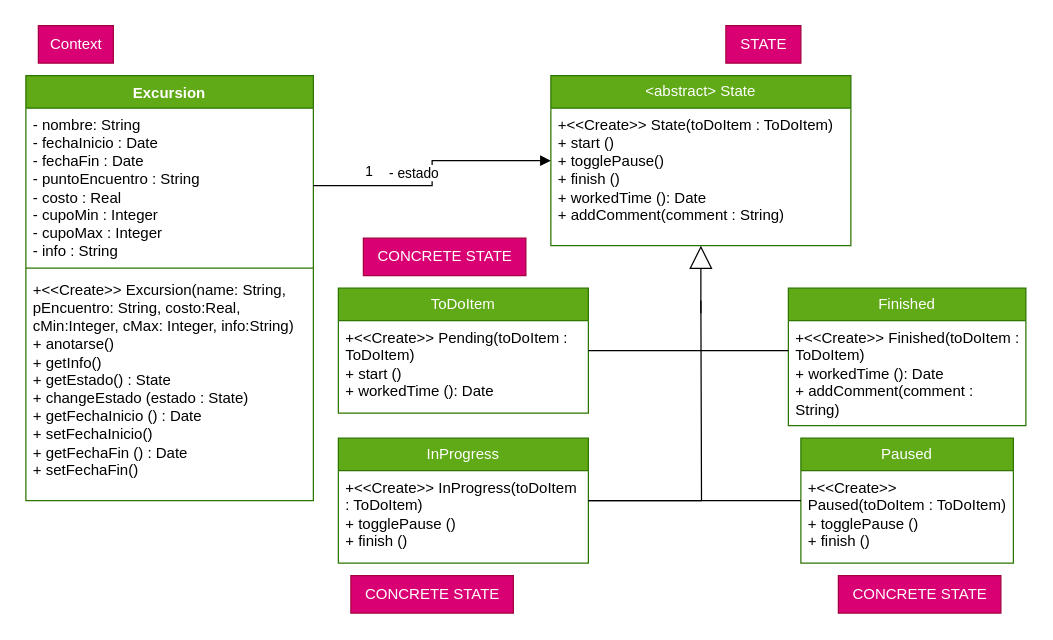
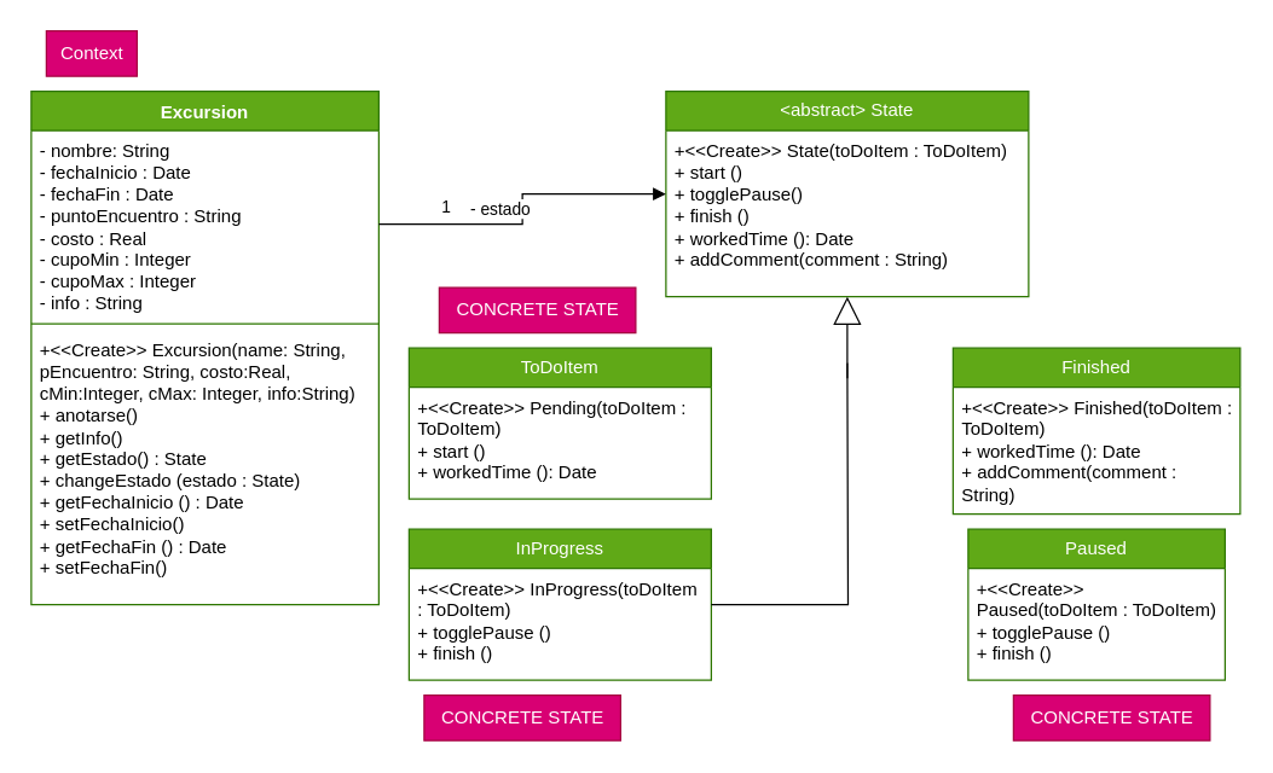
  <mxCell id="0" />
  <mxCell id="1" parent="0" />
  <mxCell id="2" value="Excursion" style="swimlane;fontStyle=1;align=center;verticalAlign=top;childLayout=stackLayout;horizontal=1;startSize=26;horizontalStack=0;resizeParent=1;resizeParentMax=0;resizeLast=0;collapsible=1;marginBottom=0;whiteSpace=wrap;html=1;fillColor=#60a917;fontColor=#ffffff;strokeColor=#2D7600;" vertex="1" parent="1"><mxGeometry x="20" y="60" width="230" height="340" as="geometry" /></mxCell>
  <mxCell id="3" value="- nombre: String&lt;div&gt;&lt;span style=&quot;background-color: initial;&quot;&gt;- fechaInicio : Date&lt;/span&gt;&lt;br&gt;&lt;/div&gt;&lt;div&gt;- fechaFin : Date&lt;/div&gt;&lt;div&gt;- puntoEncuentro : String&lt;/div&gt;&lt;div&gt;- costo : Real&lt;/div&gt;&lt;div&gt;- cupoMin : Integer&lt;/div&gt;&lt;div&gt;- cupoMax : Integer&lt;/div&gt;&lt;div&gt;- info : String&lt;/div&gt;" style="text;strokeColor=none;fillColor=none;align=left;verticalAlign=top;spacingLeft=4;spacingRight=4;overflow=hidden;rotatable=0;points=[[0,0.5],[1,0.5]];portConstraint=eastwest;whiteSpace=wrap;html=1;" vertex="1" parent="2"><mxGeometry y="26" width="230" height="124" as="geometry" /></mxCell>
  <mxCell id="4" value="" style="line;strokeWidth=1;fillColor=none;align=left;verticalAlign=middle;spacingTop=-1;spacingLeft=3;spacingRight=3;rotatable=0;labelPosition=right;points=[];portConstraint=eastwest;strokeColor=inherit;" vertex="1" parent="2"><mxGeometry y="150" width="230" height="8" as="geometry" /></mxCell>
  <mxCell id="5" value="+&amp;lt;&amp;lt;Create&amp;gt;&amp;gt; Excursion(name: String, pEncuentro: String, costo:Real, cMin:Integer, cMax: Integer, info:String)&lt;div&gt;+ anotarse()&lt;/div&gt;&lt;div&gt;+ getInfo()&lt;/div&gt;&lt;div&gt;&lt;span style=&quot;background-color: initial;&quot;&gt;+ getEstado() : State&lt;/span&gt;&lt;br&gt;&lt;/div&gt;&lt;div&gt;+ changeEstado (estado : State)&lt;/div&gt;&lt;div&gt;&lt;span style=&quot;background-color: initial;&quot;&gt;+ getFechaInicio () : Date&lt;/span&gt;&lt;br&gt;&lt;/div&gt;&lt;div&gt;+ set&lt;span style=&quot;background-color: initial;&quot;&gt;FechaInicio&lt;/span&gt;&lt;span style=&quot;background-color: initial;&quot;&gt;()&lt;/span&gt;&lt;/div&gt;&lt;div&gt;+ getFechaFin () : Date&lt;br&gt;&lt;/div&gt;&lt;div&gt;+ setFechaFin()&lt;/div&gt;&lt;div&gt;&lt;br&gt;&lt;/div&gt;&lt;div style=&quot;background-color:#2f2f2f;padding:0px 0px 0px 2px;&quot;&gt;&lt;div style=&quot;color: rgb(170, 170, 170); font-family: Consolas; font-size: 10pt; white-space: pre;&quot;&gt;&lt;p style=&quot;background-color:#373737;margin:0;&quot;&gt;&lt;span style=&quot;color:#d9e8f7;&quot;&gt;&lt;/span&gt;&lt;/p&gt;&lt;/div&gt;&lt;/div&gt;" style="text;strokeColor=none;fillColor=none;align=left;verticalAlign=top;spacingLeft=4;spacingRight=4;overflow=hidden;rotatable=0;points=[[0,0.5],[1,0.5]];portConstraint=eastwest;whiteSpace=wrap;html=1;" vertex="1" parent="2"><mxGeometry y="158" width="230" height="182" as="geometry" /></mxCell>
  <mxCell id="6" value="&amp;lt;abstract&amp;gt; State" style="swimlane;fontStyle=0;childLayout=stackLayout;horizontal=1;startSize=26;fillColor=#60a917;horizontalStack=0;resizeParent=1;resizeParentMax=0;resizeLast=0;collapsible=1;marginBottom=0;whiteSpace=wrap;html=1;fontColor=#ffffff;strokeColor=#2D7600;" vertex="1" parent="1"><mxGeometry x="440" y="60" width="240" height="136" as="geometry" /></mxCell>
  <mxCell id="7" value="+&amp;lt;&amp;lt;Create&amp;gt;&amp;gt; State(toDoItem : ToDoItem)&lt;div&gt;+ start ()&lt;/div&gt;&lt;div&gt;+ togglePause()&lt;/div&gt;&lt;div&gt;+ finish ()&lt;/div&gt;&lt;div&gt;+ workedTime (): Date&lt;/div&gt;&lt;div&gt;+ addComment(comment : String)&lt;/div&gt;&lt;div&gt;&lt;br&gt;&lt;/div&gt;&lt;div style=&quot;background-color:#2f2f2f;padding:0px 0px 0px 2px;&quot;&gt;&lt;div style=&quot;color: rgb(170, 170, 170); font-family: Consolas; font-size: 10pt; white-space: pre;&quot;&gt;&lt;p style=&quot;background-color:#373737;margin:0;&quot;&gt;&lt;span style=&quot;color:#d9e8f7;&quot;&gt;&lt;/span&gt;&lt;/p&gt;&lt;/div&gt;&lt;/div&gt;" style="text;strokeColor=none;fillColor=none;align=left;verticalAlign=top;spacingLeft=4;spacingRight=4;overflow=hidden;rotatable=0;points=[[0,0.5],[1,0.5]];portConstraint=eastwest;whiteSpace=wrap;html=1;" vertex="1" parent="6"><mxGeometry y="26" width="240" height="110" as="geometry" /></mxCell>
  <mxCell id="8" value="- estado" style="endArrow=block;endFill=1;html=1;edgeStyle=orthogonalEdgeStyle;align=left;verticalAlign=top;rounded=0;" edge="1" parent="1" source="3" target="6"><mxGeometry x="-0.434" y="23" relative="1" as="geometry"><mxPoint x="260" y="123" as="sourcePoint" /><mxPoint x="470" y="120" as="targetPoint" /><Array as="points" /><mxPoint as="offset" /></mxGeometry></mxCell>
  <mxCell id="9" value="1" style="edgeLabel;resizable=0;html=1;align=left;verticalAlign=bottom;" connectable="0" vertex="1" parent="8"><mxGeometry x="-1" relative="1" as="geometry"><mxPoint x="40" y="-3" as="offset" /></mxGeometry></mxCell>
  <mxCell id="10" value="ToDoItem" style="swimlane;fontStyle=0;childLayout=stackLayout;horizontal=1;startSize=26;fillColor=#60a917;horizontalStack=0;resizeParent=1;resizeParentMax=0;resizeLast=0;collapsible=1;marginBottom=0;whiteSpace=wrap;html=1;fontColor=#ffffff;strokeColor=#2D7600;" vertex="1" parent="1"><mxGeometry x="270" y="230" width="200" height="100" as="geometry" /></mxCell>
  <mxCell id="11" value="+&amp;lt;&amp;lt;Create&amp;gt;&amp;gt; Pending(toDoItem : ToDoItem)&lt;div&gt;+ start ()&lt;/div&gt;&lt;div&gt;+ workedTime (): Date&lt;/div&gt;&lt;div&gt;&lt;br&gt;&lt;/div&gt;&lt;div style=&quot;background-color:#2f2f2f;padding:0px 0px 0px 2px;&quot;&gt;&lt;div style=&quot;color: rgb(170, 170, 170); font-family: Consolas; font-size: 10pt; white-space: pre;&quot;&gt;&lt;p style=&quot;background-color:#373737;margin:0;&quot;&gt;&lt;span style=&quot;color:#d9e8f7;&quot;&gt;&lt;/span&gt;&lt;/p&gt;&lt;/div&gt;&lt;/div&gt;" style="text;strokeColor=none;fillColor=none;align=left;verticalAlign=top;spacingLeft=4;spacingRight=4;overflow=hidden;rotatable=0;points=[[0,0.5],[1,0.5]];portConstraint=eastwest;whiteSpace=wrap;html=1;" vertex="1" parent="10"><mxGeometry y="26" width="200" height="74" as="geometry" /></mxCell>
  <mxCell id="12" value="InProgress" style="swimlane;fontStyle=0;childLayout=stackLayout;horizontal=1;startSize=26;fillColor=#60a917;horizontalStack=0;resizeParent=1;resizeParentMax=0;resizeLast=0;collapsible=1;marginBottom=0;whiteSpace=wrap;html=1;fontColor=#ffffff;strokeColor=#2D7600;" vertex="1" parent="1"><mxGeometry x="270" y="350" width="200" height="100" as="geometry" /></mxCell>
  <mxCell id="13" value="+&amp;lt;&amp;lt;Create&amp;gt;&amp;gt; InProgress(toDoItem : ToDoItem)&lt;div&gt;+ togglePause ()&lt;/div&gt;&lt;div&gt;+ finish ()&lt;/div&gt;&lt;div&gt;&lt;br&gt;&lt;/div&gt;&lt;div style=&quot;background-color:#2f2f2f;padding:0px 0px 0px 2px;&quot;&gt;&lt;div style=&quot;color: rgb(170, 170, 170); font-family: Consolas; font-size: 10pt; white-space: pre;&quot;&gt;&lt;p style=&quot;background-color:#373737;margin:0;&quot;&gt;&lt;span style=&quot;color:#d9e8f7;&quot;&gt;&lt;/span&gt;&lt;/p&gt;&lt;/div&gt;&lt;/div&gt;" style="text;strokeColor=none;fillColor=none;align=left;verticalAlign=top;spacingLeft=4;spacingRight=4;overflow=hidden;rotatable=0;points=[[0,0.5],[1,0.5]];portConstraint=eastwest;whiteSpace=wrap;html=1;" vertex="1" parent="12"><mxGeometry y="26" width="200" height="74" as="geometry" /></mxCell>
  <mxCell id="14" value="Paused" style="swimlane;fontStyle=0;childLayout=stackLayout;horizontal=1;startSize=26;fillColor=#60a917;horizontalStack=0;resizeParent=1;resizeParentMax=0;resizeLast=0;collapsible=1;marginBottom=0;whiteSpace=wrap;html=1;fontColor=#ffffff;strokeColor=#2D7600;" vertex="1" parent="1"><mxGeometry x="640" y="350" width="170" height="100" as="geometry" /></mxCell>
  <mxCell id="15" value="+&amp;lt;&amp;lt;Create&amp;gt;&amp;gt; Paused(toDoItem : ToDoItem)&lt;div&gt;+ togglePause ()&lt;/div&gt;&lt;div&gt;+ finish ()&lt;/div&gt;&lt;div&gt;&lt;br&gt;&lt;/div&gt;&lt;div style=&quot;background-color:#2f2f2f;padding:0px 0px 0px 2px;&quot;&gt;&lt;div style=&quot;color: rgb(170, 170, 170); font-family: Consolas; font-size: 10pt; white-space: pre;&quot;&gt;&lt;p style=&quot;background-color:#373737;margin:0;&quot;&gt;&lt;span style=&quot;color:#d9e8f7;&quot;&gt;&lt;/span&gt;&lt;/p&gt;&lt;/div&gt;&lt;/div&gt;" style="text;strokeColor=none;fillColor=none;align=left;verticalAlign=top;spacingLeft=4;spacingRight=4;overflow=hidden;rotatable=0;points=[[0,0.5],[1,0.5]];portConstraint=eastwest;whiteSpace=wrap;html=1;" vertex="1" parent="14"><mxGeometry y="26" width="170" height="74" as="geometry" /></mxCell>
  <mxCell id="16" value="Finished" style="swimlane;fontStyle=0;childLayout=stackLayout;horizontal=1;startSize=26;fillColor=#60a917;horizontalStack=0;resizeParent=1;resizeParentMax=0;resizeLast=0;collapsible=1;marginBottom=0;whiteSpace=wrap;html=1;fontColor=#ffffff;strokeColor=#2D7600;" vertex="1" parent="1"><mxGeometry x="630" y="230" width="190" height="110" as="geometry" /></mxCell>
  <mxCell id="17" value="+&amp;lt;&amp;lt;Create&amp;gt;&amp;gt; Finished(toDoItem : ToDoItem)&lt;div&gt;&lt;span style=&quot;background-color: initial;&quot;&gt;+ workedTime (): Date&lt;/span&gt;&lt;br&gt;&lt;/div&gt;&lt;div&gt;+ addComment(comment : String)&lt;/div&gt;&lt;div&gt;&lt;br&gt;&lt;/div&gt;&lt;div style=&quot;background-color:#2f2f2f;padding:0px 0px 0px 2px;&quot;&gt;&lt;div style=&quot;color: rgb(170, 170, 170); font-family: Consolas; font-size: 10pt; white-space: pre;&quot;&gt;&lt;p style=&quot;background-color:#373737;margin:0;&quot;&gt;&lt;span style=&quot;color:#d9e8f7;&quot;&gt;&lt;/span&gt;&lt;/p&gt;&lt;/div&gt;&lt;/div&gt;" style="text;strokeColor=none;fillColor=none;align=left;verticalAlign=top;spacingLeft=4;spacingRight=4;overflow=hidden;rotatable=0;points=[[0,0.5],[1,0.5]];portConstraint=eastwest;whiteSpace=wrap;html=1;" vertex="1" parent="16"><mxGeometry y="26" width="190" height="84" as="geometry" /></mxCell>
  <mxCell id="18" value="" style="endArrow=none;html=1;edgeStyle=orthogonalEdgeStyle;rounded=0;" edge="1" parent="1" source="12"><mxGeometry relative="1" as="geometry"><mxPoint x="540" y="290" as="sourcePoint" /><mxPoint x="560" y="240" as="targetPoint" /></mxGeometry></mxCell>
  <mxCell id="19" value="" style="endArrow=block;endSize=16;endFill=0;html=1;rounded=0;" edge="1" parent="1" target="6"><mxGeometry x="0.111" width="160" relative="1" as="geometry"><mxPoint x="560" y="250" as="sourcePoint" /><mxPoint x="700" y="290" as="targetPoint" /><mxPoint as="offset" /></mxGeometry></mxCell>
- <mxCell id="20" value="" style="endArrow=none;html=1;edgeStyle=orthogonalEdgeStyle;rounded=0;" edge="1" parent="1" source="12" target="14"><mxGeometry relative="1" as="geometry"><mxPoint x="410" y="410" as="sourcePoint" /><mxPoint x="570" y="410" as="targetPoint" /></mxGeometry></mxCell>
- <mxCell id="21" value="" style="endArrow=none;html=1;edgeStyle=orthogonalEdgeStyle;rounded=0;" edge="1" parent="1" source="10" target="16"><mxGeometry relative="1" as="geometry"><mxPoint x="410" y="280" as="sourcePoint" /><mxPoint x="570" y="280" as="targetPoint" /><Array as="points"><mxPoint x="590" y="280" /><mxPoint x="590" y="280" /></Array></mxGeometry></mxCell>
- <mxCell id="22" value="STATE" style="text;html=1;align=center;verticalAlign=middle;resizable=0;points=[];autosize=1;strokeColor=#A50040;fillColor=#d80073;fontColor=#ffffff;" vertex="1" parent="1"><mxGeometry x="580" y="20" width="60" height="30" as="geometry" /></mxCell>
  <mxCell id="23" value="CONCRETE STATE" style="text;html=1;align=center;verticalAlign=middle;resizable=0;points=[];autosize=1;strokeColor=#A50040;fillColor=#d80073;fontColor=#ffffff;" vertex="1" parent="1"><mxGeometry x="670" y="460" width="130" height="30" as="geometry" /></mxCell>
  <mxCell id="24" value="CONCRETE STATE" style="text;html=1;align=center;verticalAlign=middle;resizable=0;points=[];autosize=1;strokeColor=#A50040;fillColor=#d80073;fontColor=#ffffff;" vertex="1" parent="1"><mxGeometry x="290" y="190" width="130" height="30" as="geometry" /></mxCell>
  <mxCell id="25" value="CONCRETE STATE" style="text;html=1;align=center;verticalAlign=middle;resizable=0;points=[];autosize=1;strokeColor=#A50040;fillColor=#d80073;fontColor=#ffffff;" vertex="1" parent="1"><mxGeometry x="280" y="460" width="130" height="30" as="geometry" /></mxCell>
  <mxCell id="26" value="Context" style="text;html=1;align=center;verticalAlign=middle;resizable=0;points=[];autosize=1;strokeColor=#A50040;fillColor=#d80073;fontColor=#ffffff;" vertex="1" parent="1"><mxGeometry x="30" y="20" width="60" height="30" as="geometry" /></mxCell>
